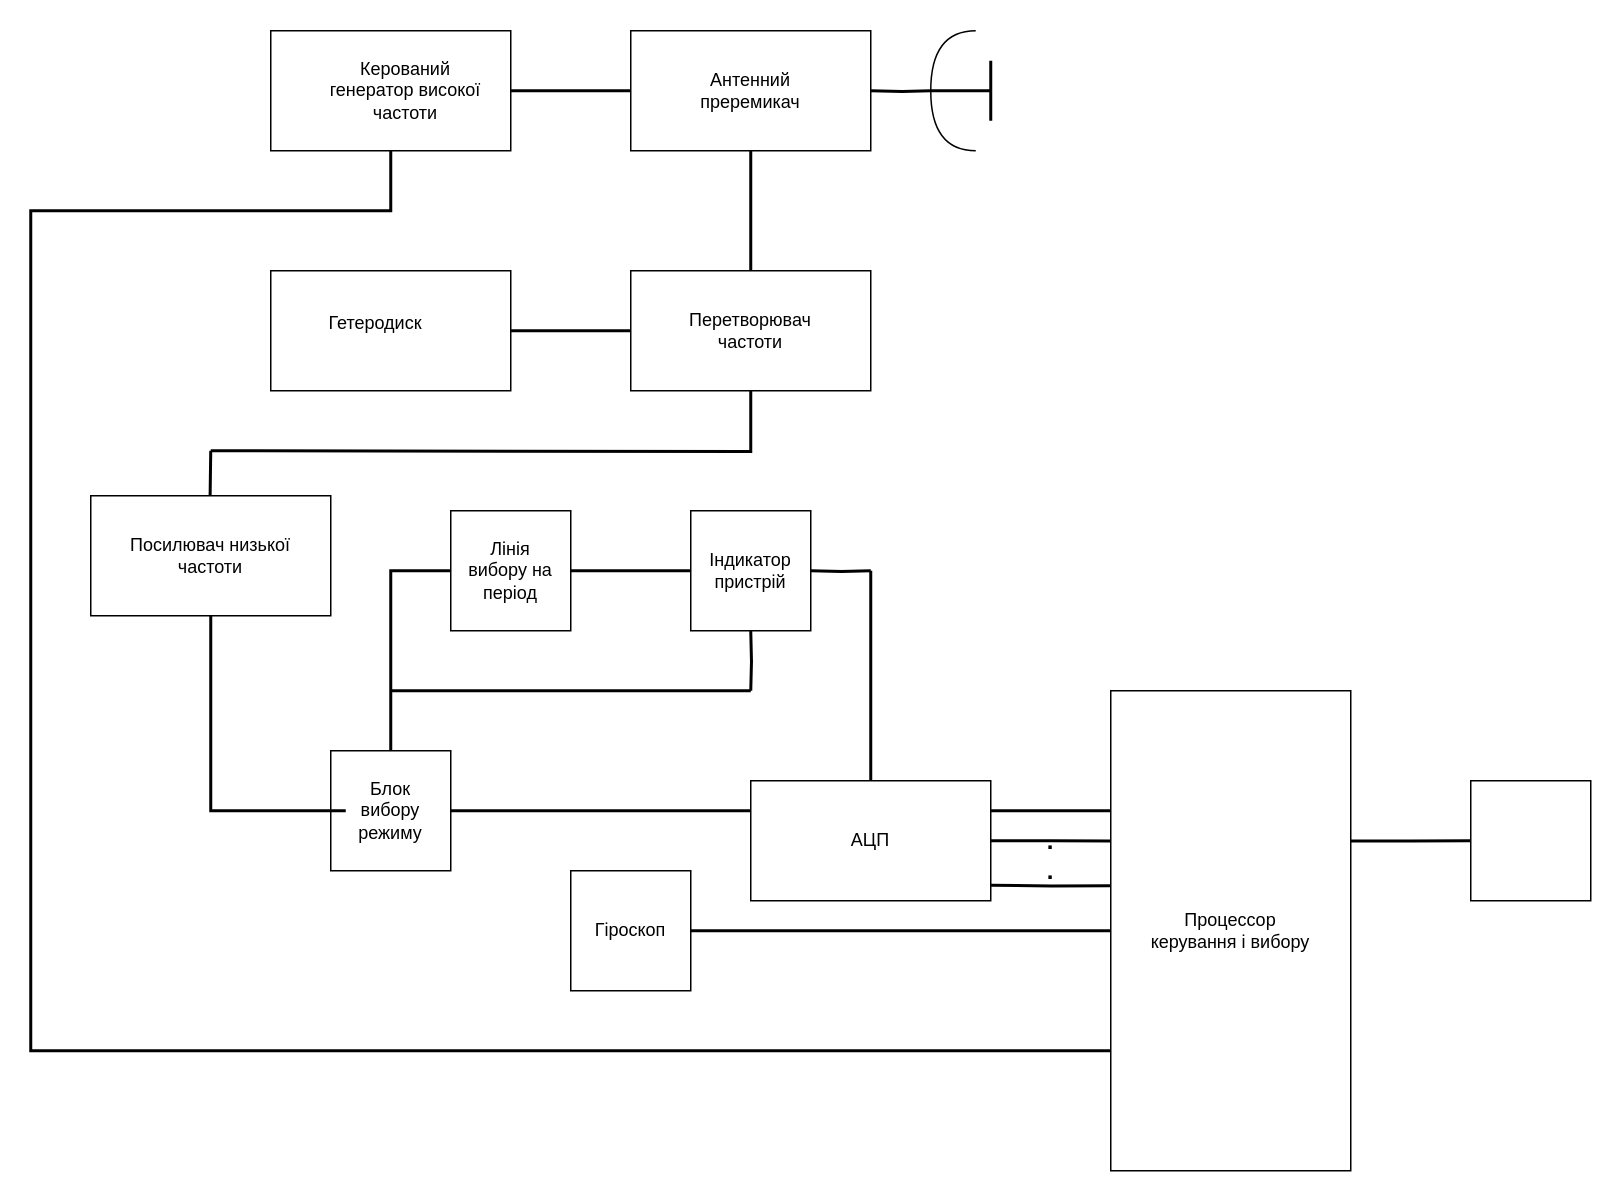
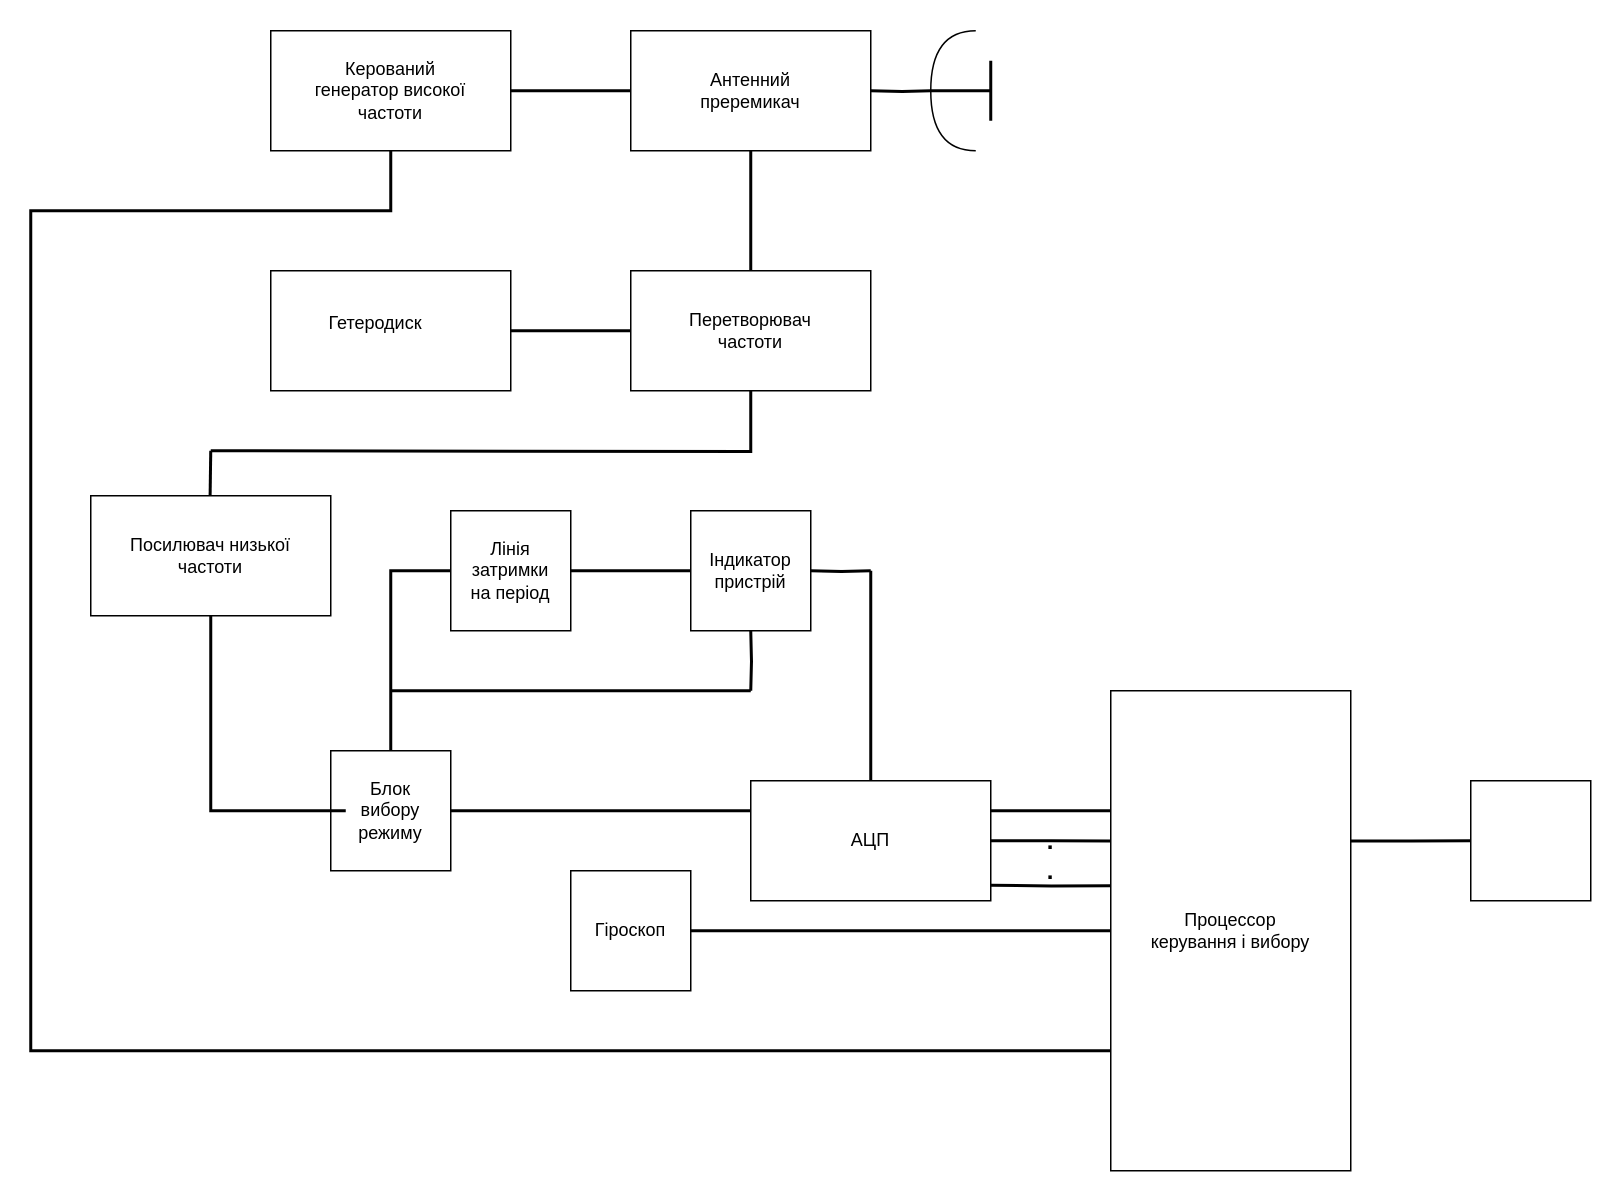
  <mxCell id="0" />
  <mxCell id="1" parent="0" />
  <mxCell id="2" style="edgeStyle=orthogonalEdgeStyle;rounded=0;orthogonalLoop=1;jettySize=auto;html=1;entryX=0;entryY=0.5;entryDx=0;entryDy=0;strokeWidth=2;endArrow=none;endFill=0;" edge="1" parent="1" source="3" target="6"><mxGeometry relative="1" as="geometry" /></mxCell>
  <mxCell id="3" value="" style="rounded=0;whiteSpace=wrap;html=1;" vertex="1" parent="1"><mxGeometry x="180" y="20" width="160" height="80" as="geometry" /></mxCell>
- <mxCell id="4" value="Керований генератор високої частоти" style="text;html=1;strokeColor=none;fillColor=none;align=center;verticalAlign=middle;whiteSpace=wrap;rounded=0;" vertex="1" parent="1"><mxGeometry x="210" y="30" width="120" height="60" as="geometry" /></mxCell>
+ <mxCell id="4" value="Керований генератор високої частоти" style="text;html=1;strokeColor=none;fillColor=none;align=center;verticalAlign=middle;whiteSpace=wrap;rounded=0;" vertex="1" parent="1"><mxGeometry x="200" y="30" width="120" height="60" as="geometry" /></mxCell>
  <mxCell id="5" style="edgeStyle=orthogonalEdgeStyle;rounded=0;orthogonalLoop=1;jettySize=auto;html=1;entryX=0.5;entryY=0;entryDx=0;entryDy=0;strokeWidth=2;endArrow=none;endFill=0;" edge="1" parent="1" source="6" target="15"><mxGeometry relative="1" as="geometry" /></mxCell>
  <mxCell id="6" value="" style="rounded=0;whiteSpace=wrap;html=1;" vertex="1" parent="1"><mxGeometry x="420" y="20" width="160" height="80" as="geometry" /></mxCell>
  <mxCell id="7" value="Антенний преремикач" style="text;html=1;strokeColor=none;fillColor=none;align=center;verticalAlign=middle;whiteSpace=wrap;rounded=0;" vertex="1" parent="1"><mxGeometry x="440" y="30" width="120" height="60" as="geometry" /></mxCell>
  <mxCell id="8" style="edgeStyle=orthogonalEdgeStyle;rounded=0;orthogonalLoop=1;jettySize=auto;html=1;exitX=1;exitY=0.5;exitDx=0;exitDy=0;entryX=1;entryY=0.5;entryDx=0;entryDy=0;entryPerimeter=0;strokeWidth=2;endArrow=none;endFill=0;" edge="1" parent="1" target="9"><mxGeometry relative="1" as="geometry"><mxPoint x="580" y="60" as="sourcePoint" /></mxGeometry></mxCell>
  <mxCell id="9" value="" style="shape=requiredInterface;html=1;verticalLabelPosition=bottom;sketch=0;direction=west;" vertex="1" parent="1"><mxGeometry x="620" y="20" width="30" height="80" as="geometry" /></mxCell>
  <mxCell id="10" value="" style="line;strokeWidth=2;html=1;" vertex="1" parent="1"><mxGeometry x="620" y="55" width="40" height="10" as="geometry" /></mxCell>
  <mxCell id="11" value="" style="line;strokeWidth=2;html=1;direction=south;" vertex="1" parent="1"><mxGeometry x="650" y="40" width="20" height="40" as="geometry" /></mxCell>
  <mxCell id="12" value="" style="rounded=0;whiteSpace=wrap;html=1;" vertex="1" parent="1"><mxGeometry x="180" y="180" width="160" height="80" as="geometry" /></mxCell>
  <mxCell id="13" value="Гетеродиск" style="text;html=1;strokeColor=none;fillColor=none;align=center;verticalAlign=middle;whiteSpace=wrap;rounded=0;" vertex="1" parent="1"><mxGeometry x="190" y="185" width="120" height="60" as="geometry" /></mxCell>
  <mxCell id="14" style="edgeStyle=orthogonalEdgeStyle;rounded=0;orthogonalLoop=1;jettySize=auto;html=1;entryX=1;entryY=0.5;entryDx=0;entryDy=0;strokeWidth=2;endArrow=none;endFill=0;" edge="1" parent="1" source="15" target="12"><mxGeometry relative="1" as="geometry" /></mxCell>
  <mxCell id="15" value="" style="rounded=0;whiteSpace=wrap;html=1;" vertex="1" parent="1"><mxGeometry x="420" y="180" width="160" height="80" as="geometry" /></mxCell>
  <mxCell id="16" value="Перетворювач частоти" style="text;html=1;strokeColor=none;fillColor=none;align=center;verticalAlign=middle;whiteSpace=wrap;rounded=0;" vertex="1" parent="1"><mxGeometry x="440" y="190" width="120" height="60" as="geometry" /></mxCell>
  <mxCell id="17" style="edgeStyle=orthogonalEdgeStyle;rounded=0;orthogonalLoop=1;jettySize=auto;html=1;entryX=0;entryY=0.5;entryDx=0;entryDy=0;strokeWidth=2;fontSize=16;endArrow=none;endFill=0;exitX=1;exitY=0.313;exitDx=0;exitDy=0;exitPerimeter=0;" edge="1" parent="1" source="19" target="21"><mxGeometry relative="1" as="geometry"><mxPoint x="910" y="560" as="sourcePoint" /></mxGeometry></mxCell>
  <mxCell id="18" style="edgeStyle=orthogonalEdgeStyle;rounded=0;orthogonalLoop=1;jettySize=auto;html=1;exitX=0;exitY=0.75;exitDx=0;exitDy=0;entryX=0.5;entryY=1;entryDx=0;entryDy=0;strokeWidth=2;fontSize=16;endArrow=none;endFill=0;" edge="1" parent="1" source="19" target="3"><mxGeometry relative="1" as="geometry"><Array as="points"><mxPoint x="20" y="700" /><mxPoint x="20" y="140" /><mxPoint x="260" y="140" /></Array></mxGeometry></mxCell>
  <mxCell id="19" value="" style="rounded=0;whiteSpace=wrap;html=1;" vertex="1" parent="1"><mxGeometry x="740" y="460" width="160" height="320" as="geometry" /></mxCell>
  <mxCell id="20" value="Процессор керування і вибору" style="text;html=1;strokeColor=none;fillColor=none;align=center;verticalAlign=middle;whiteSpace=wrap;rounded=0;" vertex="1" parent="1"><mxGeometry x="760" y="530" width="120" height="180" as="geometry" /></mxCell>
  <mxCell id="21" value="" style="rounded=0;whiteSpace=wrap;html=1;" vertex="1" parent="1"><mxGeometry x="980" y="520" width="80" height="80" as="geometry" /></mxCell>
  <mxCell id="22" style="edgeStyle=orthogonalEdgeStyle;rounded=0;orthogonalLoop=1;jettySize=auto;html=1;exitX=1;exitY=0.25;exitDx=0;exitDy=0;strokeWidth=2;fontSize=16;endArrow=none;endFill=0;entryX=0;entryY=0.25;entryDx=0;entryDy=0;" edge="1" parent="1" source="25" target="19"><mxGeometry relative="1" as="geometry"><mxPoint x="730" y="540" as="targetPoint" /></mxGeometry></mxCell>
  <mxCell id="23" style="edgeStyle=orthogonalEdgeStyle;rounded=0;orthogonalLoop=1;jettySize=auto;html=1;exitX=1;exitY=0.5;exitDx=0;exitDy=0;strokeWidth=2;fontSize=16;endArrow=none;endFill=0;entryX=0;entryY=0.313;entryDx=0;entryDy=0;entryPerimeter=0;" edge="1" parent="1" source="25" target="19"><mxGeometry relative="1" as="geometry"><mxPoint x="730" y="560" as="targetPoint" /></mxGeometry></mxCell>
  <mxCell id="24" style="edgeStyle=orthogonalEdgeStyle;rounded=0;orthogonalLoop=1;jettySize=auto;html=1;exitX=0;exitY=0.25;exitDx=0;exitDy=0;entryX=1;entryY=0.5;entryDx=0;entryDy=0;strokeWidth=2;fontSize=16;endArrow=none;endFill=0;" edge="1" parent="1" source="25" target="33"><mxGeometry relative="1" as="geometry" /></mxCell>
  <mxCell id="25" value="" style="rounded=0;whiteSpace=wrap;html=1;" vertex="1" parent="1"><mxGeometry x="500" y="520" width="160" height="80" as="geometry" /></mxCell>
  <mxCell id="26" value="АЦП" style="text;html=1;strokeColor=none;fillColor=none;align=center;verticalAlign=middle;whiteSpace=wrap;rounded=0;" vertex="1" parent="1"><mxGeometry x="520" y="530" width="120" height="60" as="geometry" /></mxCell>
  <mxCell id="27" style="edgeStyle=orthogonalEdgeStyle;rounded=0;orthogonalLoop=1;jettySize=auto;html=1;exitX=1;exitY=0.5;exitDx=0;exitDy=0;strokeWidth=2;fontSize=16;endArrow=none;endFill=0;entryX=0;entryY=0.406;entryDx=0;entryDy=0;entryPerimeter=0;" edge="1" parent="1" target="19"><mxGeometry relative="1" as="geometry"><mxPoint x="660" y="589.67" as="sourcePoint" /><mxPoint x="730" y="590" as="targetPoint" /></mxGeometry></mxCell>
  <mxCell id="28" value="&lt;b&gt;&lt;font style=&quot;font-size: 16px;&quot;&gt;. &lt;br&gt;.&lt;/font&gt;&lt;/b&gt;" style="text;html=1;strokeColor=none;fillColor=none;align=center;verticalAlign=middle;whiteSpace=wrap;rounded=0;" vertex="1" parent="1"><mxGeometry x="680" y="560" width="40" height="20" as="geometry" /></mxCell>
  <mxCell id="29" style="edgeStyle=orthogonalEdgeStyle;rounded=0;orthogonalLoop=1;jettySize=auto;html=1;strokeWidth=2;fontSize=16;endArrow=none;endFill=0;entryX=0;entryY=0.5;entryDx=0;entryDy=0;" edge="1" parent="1" source="30" target="19"><mxGeometry relative="1" as="geometry"><mxPoint x="730" y="620" as="targetPoint" /></mxGeometry></mxCell>
  <mxCell id="30" value="" style="rounded=0;whiteSpace=wrap;html=1;" vertex="1" parent="1"><mxGeometry x="380" y="580" width="80" height="80" as="geometry" /></mxCell>
  <mxCell id="31" value="Гіроскоп" style="text;html=1;strokeColor=none;fillColor=none;align=center;verticalAlign=middle;whiteSpace=wrap;rounded=0;" vertex="1" parent="1"><mxGeometry x="390" y="590" width="60" height="60" as="geometry" /></mxCell>
  <mxCell id="32" style="edgeStyle=orthogonalEdgeStyle;rounded=0;orthogonalLoop=1;jettySize=auto;html=1;entryX=0;entryY=0.5;entryDx=0;entryDy=0;strokeWidth=2;fontSize=16;endArrow=none;endFill=0;" edge="1" parent="1" source="33" target="37"><mxGeometry relative="1" as="geometry" /></mxCell>
  <mxCell id="33" value="" style="rounded=0;whiteSpace=wrap;html=1;" vertex="1" parent="1"><mxGeometry x="220" y="500" width="80" height="80" as="geometry" /></mxCell>
  <mxCell id="34" style="edgeStyle=orthogonalEdgeStyle;rounded=0;orthogonalLoop=1;jettySize=auto;html=1;entryX=0.5;entryY=1;entryDx=0;entryDy=0;strokeWidth=2;fontSize=16;endArrow=none;endFill=0;" edge="1" parent="1" source="35" target="45"><mxGeometry relative="1" as="geometry" /></mxCell>
  <mxCell id="35" value="Блок вибору режиму" style="text;html=1;strokeColor=none;fillColor=none;align=center;verticalAlign=middle;whiteSpace=wrap;rounded=0;" vertex="1" parent="1"><mxGeometry x="230" y="510" width="60" height="60" as="geometry" /></mxCell>
  <mxCell id="36" style="edgeStyle=orthogonalEdgeStyle;rounded=0;orthogonalLoop=1;jettySize=auto;html=1;entryX=0;entryY=0.5;entryDx=0;entryDy=0;strokeWidth=2;fontSize=16;endArrow=none;endFill=0;" edge="1" parent="1" source="37" target="39"><mxGeometry relative="1" as="geometry" /></mxCell>
  <mxCell id="37" value="" style="rounded=0;whiteSpace=wrap;html=1;" vertex="1" parent="1"><mxGeometry x="300" y="340" width="80" height="80" as="geometry" /></mxCell>
- <mxCell id="38" value="Лінія вибору на період" style="text;html=1;strokeColor=none;fillColor=none;align=center;verticalAlign=middle;whiteSpace=wrap;rounded=0;" vertex="1" parent="1"><mxGeometry x="310" y="350" width="60" height="60" as="geometry" /></mxCell>
+ <mxCell id="38" value="Лінія затримки на період" style="text;html=1;strokeColor=none;fillColor=none;align=center;verticalAlign=middle;whiteSpace=wrap;rounded=0;" vertex="1" parent="1"><mxGeometry x="310" y="350" width="60" height="60" as="geometry" /></mxCell>
  <mxCell id="39" value="" style="rounded=0;whiteSpace=wrap;html=1;" vertex="1" parent="1"><mxGeometry x="460" y="340" width="80" height="80" as="geometry" /></mxCell>
  <mxCell id="40" value="Індикатор пристрій" style="text;html=1;strokeColor=none;fillColor=none;align=center;verticalAlign=middle;whiteSpace=wrap;rounded=0;" vertex="1" parent="1"><mxGeometry x="470" y="350" width="60" height="60" as="geometry" /></mxCell>
  <mxCell id="41" style="edgeStyle=orthogonalEdgeStyle;rounded=0;orthogonalLoop=1;jettySize=auto;html=1;entryX=1;entryY=0.5;entryDx=0;entryDy=0;strokeWidth=2;fontSize=16;endArrow=none;endFill=0;" edge="1" parent="1"><mxGeometry relative="1" as="geometry"><mxPoint x="500" y="460" as="sourcePoint" /><mxPoint x="260" y="460" as="targetPoint" /></mxGeometry></mxCell>
  <mxCell id="42" style="edgeStyle=orthogonalEdgeStyle;rounded=0;orthogonalLoop=1;jettySize=auto;html=1;strokeWidth=2;fontSize=16;endArrow=none;endFill=0;" edge="1" parent="1"><mxGeometry relative="1" as="geometry"><mxPoint x="500" y="420" as="sourcePoint" /><mxPoint x="500" y="460" as="targetPoint" /></mxGeometry></mxCell>
  <mxCell id="43" style="edgeStyle=orthogonalEdgeStyle;rounded=0;orthogonalLoop=1;jettySize=auto;html=1;entryX=1;entryY=0.5;entryDx=0;entryDy=0;strokeWidth=2;fontSize=16;endArrow=none;endFill=0;" edge="1" parent="1"><mxGeometry relative="1" as="geometry"><mxPoint x="580" y="380" as="sourcePoint" /><mxPoint x="540" y="380" as="targetPoint" /></mxGeometry></mxCell>
  <mxCell id="44" style="edgeStyle=orthogonalEdgeStyle;rounded=0;orthogonalLoop=1;jettySize=auto;html=1;exitX=0.5;exitY=0;exitDx=0;exitDy=0;entryX=1;entryY=0.5;entryDx=0;entryDy=0;strokeWidth=2;fontSize=16;endArrow=none;endFill=0;" edge="1" parent="1" source="25"><mxGeometry relative="1" as="geometry"><mxPoint x="780" y="380" as="sourcePoint" /><mxPoint x="580" y="380" as="targetPoint" /></mxGeometry></mxCell>
  <mxCell id="45" value="" style="rounded=0;whiteSpace=wrap;html=1;" vertex="1" parent="1"><mxGeometry x="60" y="330" width="160" height="80" as="geometry" /></mxCell>
  <mxCell id="46" value="Посилювач низької частоти" style="text;html=1;strokeColor=none;fillColor=none;align=center;verticalAlign=middle;whiteSpace=wrap;rounded=0;" vertex="1" parent="1"><mxGeometry x="80" y="340" width="120" height="60" as="geometry" /></mxCell>
  <mxCell id="47" style="edgeStyle=orthogonalEdgeStyle;rounded=0;orthogonalLoop=1;jettySize=auto;html=1;exitX=0.5;exitY=0;exitDx=0;exitDy=0;strokeWidth=2;fontSize=16;endArrow=none;endFill=0;" edge="1" parent="1"><mxGeometry relative="1" as="geometry"><mxPoint x="139.58" y="330" as="sourcePoint" /><mxPoint x="140" y="300" as="targetPoint" /></mxGeometry></mxCell>
  <mxCell id="48" style="edgeStyle=orthogonalEdgeStyle;rounded=0;orthogonalLoop=1;jettySize=auto;html=1;entryX=0.5;entryY=1;entryDx=0;entryDy=0;strokeWidth=2;fontSize=16;endArrow=none;endFill=0;" edge="1" parent="1" target="15"><mxGeometry relative="1" as="geometry"><mxPoint x="140" y="300" as="sourcePoint" /><mxPoint x="240" y="280" as="targetPoint" /></mxGeometry></mxCell>
